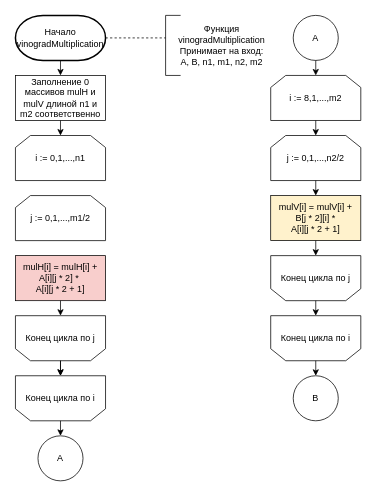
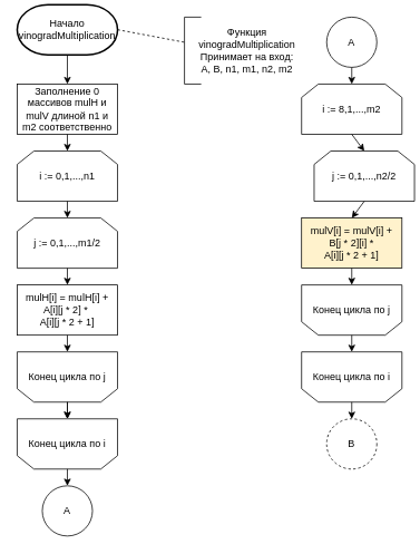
  <mxCell id="0" />
  <mxCell id="1" parent="0" />
- <mxCell id="2" value="Начало vinogradMultiplication" style="strokeWidth=2;html=1;shape=mxgraph.flowchart.terminator;whiteSpace=wrap;" vertex="1" parent="1"><mxGeometry x="20" y="20" width="120" height="60" as="geometry" /></mxCell>
+ <mxCell id="2" value="Начало vinogradMultiplication" style="strokeWidth=2;html=1;shape=mxgraph.flowchart.terminator;whiteSpace=wrap;" vertex="1" parent="1"><mxGeometry x="20" y="5" width="120" height="60" as="geometry" /></mxCell>
  <mxCell id="3" value="" style="endArrow=classic;html=1;exitX=0.5;exitY=1;exitDx=0;exitDy=0;exitPerimeter=0;entryX=0.5;entryY=0;entryDx=0;entryDy=0;" edge="1" parent="1" source="2"><mxGeometry width="50" height="50" relative="1" as="geometry"><mxPoint x="100" y="260" as="sourcePoint" /><mxPoint x="80" y="100" as="targetPoint" /></mxGeometry></mxCell>
  <mxCell id="4" value="" style="endArrow=none;dashed=1;html=1;exitX=1;exitY=0.5;exitDx=0;exitDy=0;exitPerimeter=0;" edge="1" parent="1" source="2"><mxGeometry width="50" height="50" relative="1" as="geometry"><mxPoint x="190" y="120" as="sourcePoint" /><mxPoint x="220" y="50" as="targetPoint" /></mxGeometry></mxCell>
  <mxCell id="5" value="" style="endArrow=none;html=1;" edge="1" parent="1"><mxGeometry width="50" height="50" relative="1" as="geometry"><mxPoint x="220" y="100" as="sourcePoint" /><mxPoint x="220" y="20" as="targetPoint" /></mxGeometry></mxCell>
  <mxCell id="6" value="" style="endArrow=none;html=1;" edge="1" parent="1"><mxGeometry width="50" height="50" relative="1" as="geometry"><mxPoint x="220" y="20" as="sourcePoint" /><mxPoint x="240" y="20" as="targetPoint" /></mxGeometry></mxCell>
  <mxCell id="7" value="" style="endArrow=none;html=1;" edge="1" parent="1"><mxGeometry width="50" height="50" relative="1" as="geometry"><mxPoint x="240" y="100" as="sourcePoint" /><mxPoint x="220" y="100" as="targetPoint" /></mxGeometry></mxCell>
  <mxCell id="8" value="Функция vinogradMultiplication&lt;br&gt;Принимает на вход:&lt;br&gt;A, B, n1, m1, n2, m2" style="text;html=1;strokeColor=none;fillColor=none;align=center;verticalAlign=middle;whiteSpace=wrap;rounded=0;" vertex="1" parent="1"><mxGeometry x="220" y="20" width="150" height="80" as="geometry" /></mxCell>
  <mxCell id="9" value="Заполнение 0 массивов mulH и mulV длиной n1 и m2 соответственно" style="rounded=0;whiteSpace=wrap;html=1;fillColor=#ffffff;" vertex="1" parent="1"><mxGeometry x="20" y="100" width="120" height="60" as="geometry" /></mxCell>
  <mxCell id="10" value="i := 0,1,...,n1" style="shape=loopLimit;whiteSpace=wrap;html=1;fillColor=#ffffff;" vertex="1" parent="1"><mxGeometry x="20" y="180" width="120" height="60" as="geometry" /></mxCell>
  <mxCell id="11" value="j := 0,1,...,m1/2" style="shape=loopLimit;whiteSpace=wrap;html=1;fillColor=#ffffff;" vertex="1" parent="1"><mxGeometry x="20" y="260" width="120" height="60" as="geometry" /></mxCell>
- <mxCell id="12" value="mulH[i] = mulH[i] + A[i][j * 2] *&amp;nbsp;&lt;br&gt;A[i][j * 2 + 1]" style="rounded=0;whiteSpace=wrap;html=1;fillColor=#f8cecc;" vertex="1" parent="1"><mxGeometry x="20" y="340" width="120" height="60" as="geometry" /></mxCell>
+ <mxCell id="12" value="mulH[i] = mulH[i] + A[i][j * 2] *&amp;nbsp;&lt;br&gt;A[i][j * 2 + 1]" style="rounded=0;whiteSpace=wrap;html=1;fillColor=#ffffff;" vertex="1" parent="1"><mxGeometry x="20" y="340" width="120" height="60" as="geometry" /></mxCell>
  <mxCell id="13" value="" style="endArrow=classic;html=1;exitX=0.5;exitY=1;exitDx=0;exitDy=0;entryX=0.5;entryY=0;entryDx=0;entryDy=0;" edge="1" parent="1" source="9" target="10"><mxGeometry width="50" height="50" relative="1" as="geometry"><mxPoint x="180" y="330" as="sourcePoint" /><mxPoint x="230" y="280" as="targetPoint" /></mxGeometry></mxCell>
+ <mxCell id="14" value="" style="endArrow=classic;html=1;exitX=0.5;exitY=1;exitDx=0;exitDy=0;entryX=0.5;entryY=0;entryDx=0;entryDy=0;" edge="1" parent="1" source="10" target="11"><mxGeometry width="50" height="50" relative="1" as="geometry"><mxPoint x="-80" y="360" as="sourcePoint" /><mxPoint x="-30" y="310" as="targetPoint" /></mxGeometry></mxCell>
+ <mxCell id="15" value="" style="endArrow=classic;html=1;exitX=0.5;exitY=1;exitDx=0;exitDy=0;entryX=0.5;entryY=0;entryDx=0;entryDy=0;" edge="1" parent="1" source="11" target="12"><mxGeometry width="50" height="50" relative="1" as="geometry"><mxPoint x="60" y="500" as="sourcePoint" /><mxPoint x="110" y="450" as="targetPoint" /></mxGeometry></mxCell>
  <mxCell id="16" value="k := 0,1,...,m1" style="shape=loopLimit;whiteSpace=wrap;html=1;rotation=-180;" vertex="1" parent="1"><mxGeometry x="20" y="420" width="120" height="60" as="geometry" /></mxCell>
  <mxCell id="17" value="Конец цикла по j" style="text;html=1;strokeColor=none;align=center;verticalAlign=middle;whiteSpace=wrap;rounded=0;fillColor=#ffffff;" vertex="1" parent="1"><mxGeometry x="30" y="430" width="100" height="40" as="geometry" /></mxCell>
  <mxCell id="18" value="" style="endArrow=classic;html=1;exitX=0.5;exitY=0;exitDx=0;exitDy=0;entryX=0.5;entryY=1;entryDx=0;entryDy=0;" edge="1" parent="1" target="16"><mxGeometry width="50" height="50" relative="1" as="geometry"><mxPoint x="80" y="400" as="sourcePoint" /><mxPoint x="210" y="460" as="targetPoint" /></mxGeometry></mxCell>
  <mxCell id="19" value="" style="endArrow=classic;html=1;exitX=0.5;exitY=0;exitDx=0;exitDy=0;entryX=0.5;entryY=1;entryDx=0;entryDy=0;" edge="1" parent="1" source="16"><mxGeometry width="50" height="50" relative="1" as="geometry"><mxPoint x="240" y="580" as="sourcePoint" /><mxPoint x="80" y="500" as="targetPoint" /></mxGeometry></mxCell>
  <mxCell id="20" value="k := 0,1,...,m1" style="shape=loopLimit;whiteSpace=wrap;html=1;rotation=-180;" vertex="1" parent="1"><mxGeometry x="20" y="500" width="120" height="60" as="geometry" /></mxCell>
  <mxCell id="21" value="Конец цикла по i" style="text;html=1;strokeColor=none;align=center;verticalAlign=middle;whiteSpace=wrap;rounded=0;fillColor=#ffffff;" vertex="1" parent="1"><mxGeometry x="30" y="510" width="100" height="40" as="geometry" /></mxCell>
  <mxCell id="22" value="" style="endArrow=classic;html=1;exitX=0.5;exitY=0;exitDx=0;exitDy=0;entryX=0.5;entryY=1;entryDx=0;entryDy=0;" edge="1" parent="1" target="20"><mxGeometry width="50" height="50" relative="1" as="geometry"><mxPoint x="80" y="480" as="sourcePoint" /><mxPoint x="210" y="540" as="targetPoint" /></mxGeometry></mxCell>
  <mxCell id="23" value="" style="endArrow=classic;html=1;exitX=0.5;exitY=0;exitDx=0;exitDy=0;entryX=0.5;entryY=1;entryDx=0;entryDy=0;" edge="1" parent="1" source="20"><mxGeometry width="50" height="50" relative="1" as="geometry"><mxPoint x="240" y="660" as="sourcePoint" /><mxPoint x="80" y="580" as="targetPoint" /></mxGeometry></mxCell>
  <mxCell id="24" value="A" style="ellipse;whiteSpace=wrap;html=1;aspect=fixed;fillColor=#ffffff;" vertex="1" parent="1"><mxGeometry x="50" y="580" width="60" height="60" as="geometry" /></mxCell>
  <mxCell id="25" value="A" style="ellipse;whiteSpace=wrap;html=1;aspect=fixed;fillColor=#ffffff;" vertex="1" parent="1"><mxGeometry x="390" y="20" width="60" height="60" as="geometry" /></mxCell>
  <mxCell id="26" value="" style="endArrow=classic;html=1;exitX=0.5;exitY=1;exitDx=0;exitDy=0;" edge="1" parent="1" source="25"><mxGeometry width="50" height="50" relative="1" as="geometry"><mxPoint x="460" y="120" as="sourcePoint" /><mxPoint x="420" y="100" as="targetPoint" /></mxGeometry></mxCell>
  <mxCell id="27" value="i := 8,1,...,m2" style="shape=loopLimit;whiteSpace=wrap;html=1;fillColor=#ffffff;" vertex="1" parent="1"><mxGeometry x="360" y="100" width="120" height="60" as="geometry" /></mxCell>
- <mxCell id="28" value="j := 0,1,...,n2/2" style="shape=loopLimit;whiteSpace=wrap;html=1;fillColor=#ffffff;" vertex="1" parent="1"><mxGeometry x="360" y="180" width="120" height="60" as="geometry" /></mxCell>
+ <mxCell id="28" value="j := 0,1,...,n2/2" style="shape=loopLimit;whiteSpace=wrap;html=1;fillColor=#ffffff;" vertex="1" parent="1"><mxGeometry x="375" y="180" width="120" height="60" as="geometry" /></mxCell>
  <mxCell id="29" value="mulV[i] = mulV[i] + &lt;br&gt;B[j * 2][i] * &lt;br&gt;A[i][j * 2 + 1]" style="rounded=0;whiteSpace=wrap;html=1;fillColor=#fff2cc;" vertex="1" parent="1"><mxGeometry x="360" y="260" width="120" height="60" as="geometry" /></mxCell>
  <mxCell id="30" value="k := 0,1,...,m1" style="shape=loopLimit;whiteSpace=wrap;html=1;rotation=-180;" vertex="1" parent="1"><mxGeometry x="360" y="340" width="120" height="60" as="geometry" /></mxCell>
  <mxCell id="31" value="Конец цикла по j" style="text;html=1;strokeColor=none;align=center;verticalAlign=middle;whiteSpace=wrap;rounded=0;fillColor=#ffffff;" vertex="1" parent="1"><mxGeometry x="370" y="350" width="100" height="40" as="geometry" /></mxCell>
  <mxCell id="32" value="" style="endArrow=classic;html=1;exitX=0.5;exitY=0;exitDx=0;exitDy=0;entryX=0.5;entryY=1;entryDx=0;entryDy=0;" edge="1" parent="1" target="30"><mxGeometry width="50" height="50" relative="1" as="geometry"><mxPoint x="420" y="320" as="sourcePoint" /><mxPoint x="550" y="380" as="targetPoint" /></mxGeometry></mxCell>
  <mxCell id="33" value="k := 0,1,...,m1" style="shape=loopLimit;whiteSpace=wrap;html=1;rotation=-180;" vertex="1" parent="1"><mxGeometry x="360" y="420" width="120" height="60" as="geometry" /></mxCell>
  <mxCell id="34" value="Конец цикла по i" style="text;html=1;strokeColor=none;align=center;verticalAlign=middle;whiteSpace=wrap;rounded=0;fillColor=#ffffff;" vertex="1" parent="1"><mxGeometry x="370" y="430" width="100" height="40" as="geometry" /></mxCell>
  <mxCell id="35" value="" style="endArrow=classic;html=1;exitX=0.5;exitY=0;exitDx=0;exitDy=0;entryX=0.5;entryY=1;entryDx=0;entryDy=0;" edge="1" parent="1" target="33"><mxGeometry width="50" height="50" relative="1" as="geometry"><mxPoint x="420" y="400" as="sourcePoint" /><mxPoint x="550" y="460" as="targetPoint" /></mxGeometry></mxCell>
  <mxCell id="36" value="" style="endArrow=classic;html=1;exitX=0.5;exitY=1;exitDx=0;exitDy=0;entryX=0.5;entryY=0;entryDx=0;entryDy=0;" edge="1" parent="1" source="27" target="28"><mxGeometry width="50" height="50" relative="1" as="geometry"><mxPoint x="280" y="250" as="sourcePoint" /><mxPoint x="330" y="200" as="targetPoint" /></mxGeometry></mxCell>
  <mxCell id="37" value="" style="endArrow=classic;html=1;exitX=0.5;exitY=1;exitDx=0;exitDy=0;entryX=0.5;entryY=0;entryDx=0;entryDy=0;" edge="1" parent="1" source="28" target="29"><mxGeometry width="50" height="50" relative="1" as="geometry"><mxPoint x="290" y="310" as="sourcePoint" /><mxPoint x="340" y="260" as="targetPoint" /></mxGeometry></mxCell>
- <mxCell id="38" value="B" style="ellipse;whiteSpace=wrap;html=1;aspect=fixed;fillColor=#ffffff;" vertex="1" parent="1"><mxGeometry x="390" y="500" width="60" height="60" as="geometry" /></mxCell>
+ <mxCell id="38" value="B" style="ellipse;whiteSpace=wrap;html=1;aspect=fixed;fillColor=#ffffff;dashed=1;" vertex="1" parent="1"><mxGeometry x="390" y="500" width="60" height="60" as="geometry" /></mxCell>
  <mxCell id="39" value="" style="endArrow=classic;html=1;exitX=0.5;exitY=0;exitDx=0;exitDy=0;entryX=0.5;entryY=0;entryDx=0;entryDy=0;" edge="1" parent="1" source="33" target="38"><mxGeometry width="50" height="50" relative="1" as="geometry"><mxPoint x="510" y="590" as="sourcePoint" /><mxPoint x="560" y="540" as="targetPoint" /></mxGeometry></mxCell>
